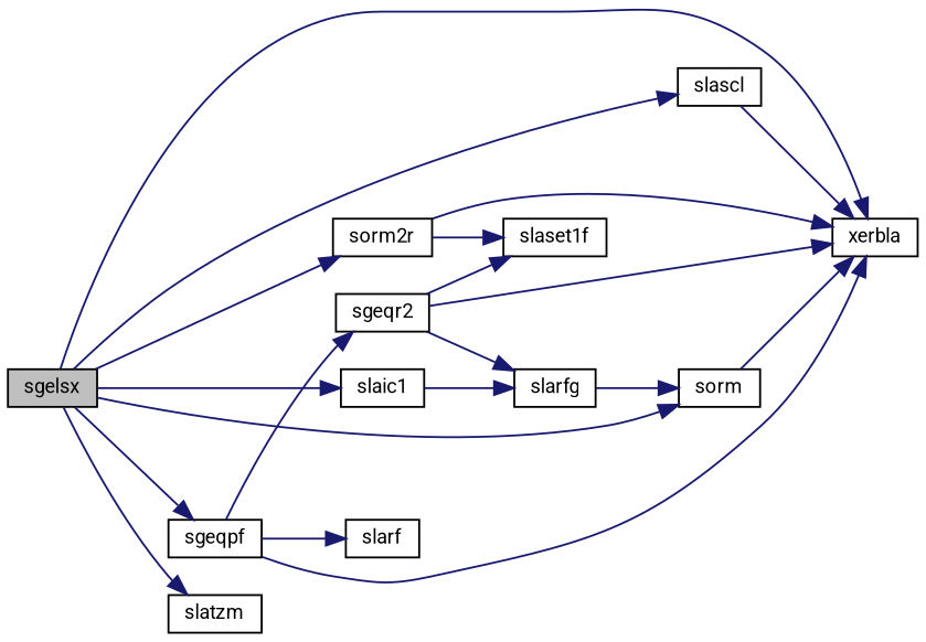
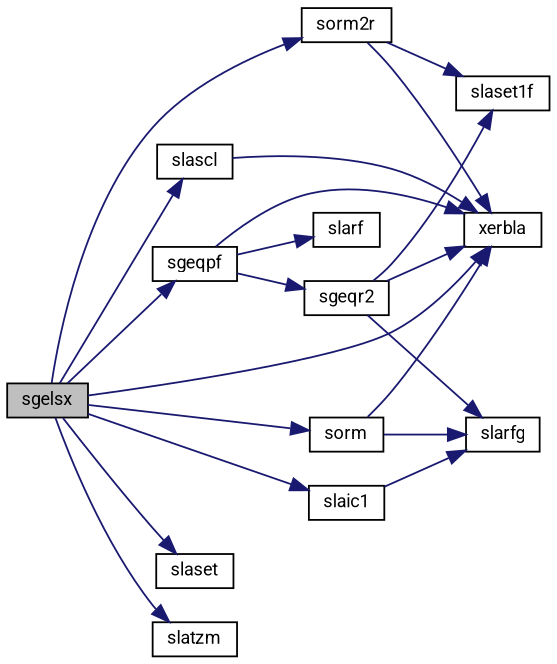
  digraph {
    fontname=Roboto
    rankdir=LR
    node [color=black fillcolor=white fontname=Roboto fontsize=10 shape=record style=filled]
    edge [color=midnightblue fontname=Roboto fontsize=10 labelfontname=Helvetica labelfontsize=10 style=solid]
    n1 [fillcolor=grey75 fontcolor=black height=0.2 label=sgelsx width=0.4]
    n2 [height=0.2 label=sgeqpf width=0.4]
    n3 [height=0.2 label=xerbla width=0.4]
    n4 [height=0.2 label=sorm2r width=0.4]
    n5 [height=0.2 label=slaic1 width=0.4]
    n6 [height=0.2 label=slascl width=0.4]
+   n7 [height=0.2 label=slaset width=0.4]
    n8 [height=0.2 label=slatzm width=0.4]
    n9 [height=0.2 label=sorm width=0.4]
    n10 [height=0.2 label=sgeqr2 width=0.4]
    n11 [height=0.2 label=slarf width=0.4]
    n12 [height=0.2 label=slaset1f width=0.4]
    n13 [height=0.2 label=slarfg width=0.4]
    n1 -> n2
    n1 -> n3
    n1 -> n4
    n1 -> n5
    n1 -> n6
+   n1 -> n7
    n1 -> n8
    n1 -> n9
    n2 -> n3
    n2 -> n10
    n2 -> n11
    n4 -> n3
    n4 -> n12
    n5 -> n13
    n6 -> n3
    n9 -> n3
-   n13 -> n9
+   n9 -> n13
    n10 -> n3
    n10 -> n12
    n10 -> n13
  }
